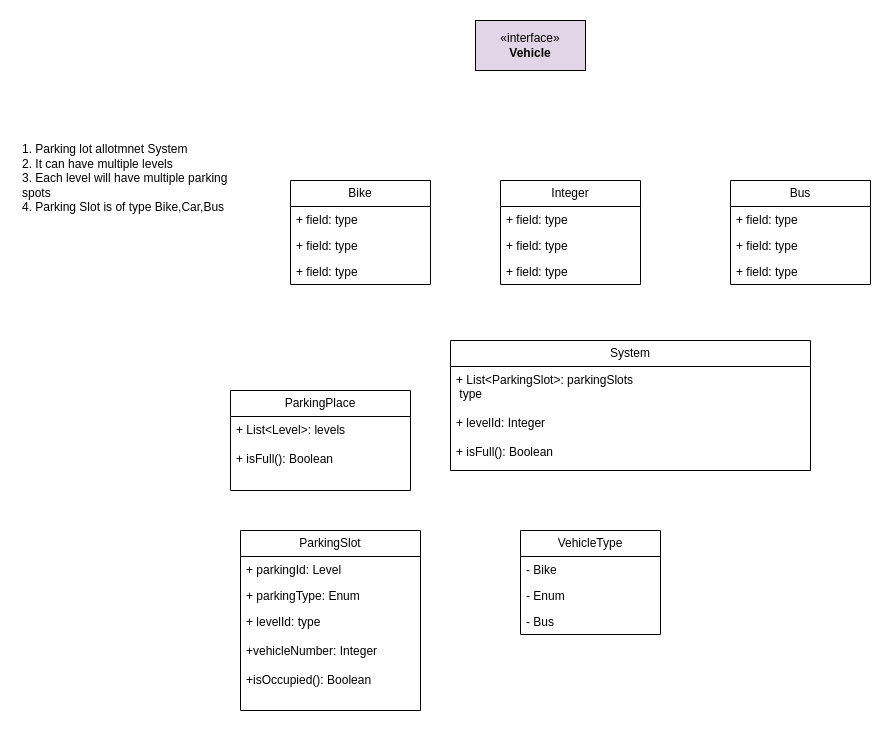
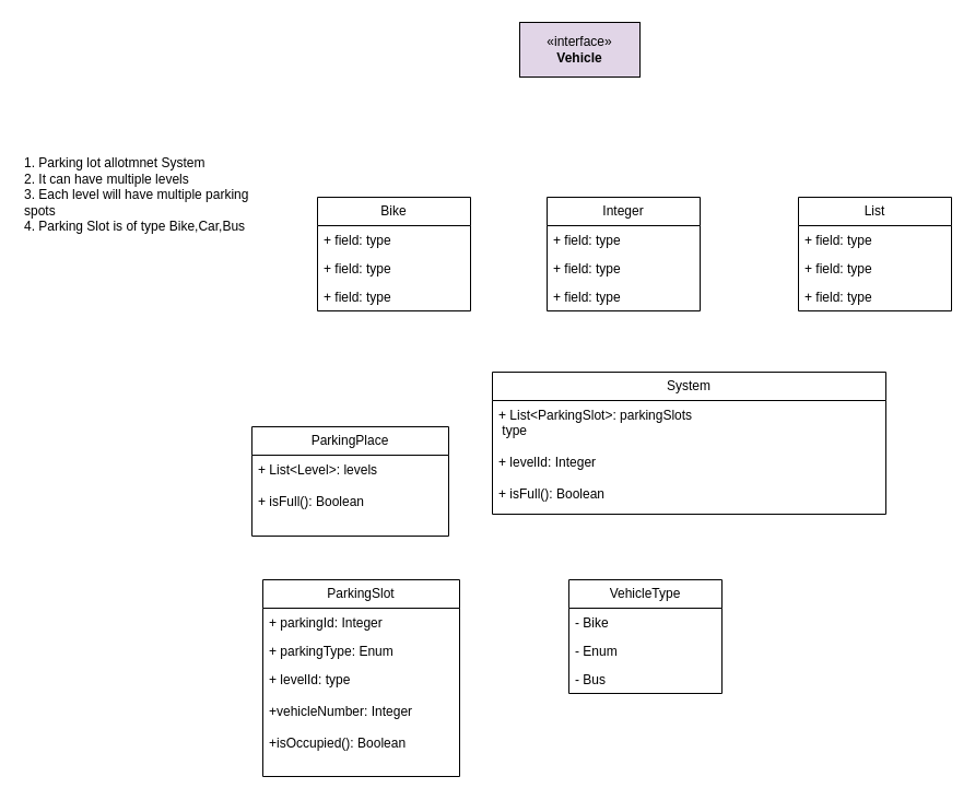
  <mxCell id="0" />
  <mxCell id="1" parent="0" />
  <mxCell id="2" value="Bike" style="swimlane;fontStyle=0;childLayout=stackLayout;horizontal=1;startSize=26;fillColor=none;horizontalStack=0;resizeParent=1;resizeParentMax=0;resizeLast=0;collapsible=1;marginBottom=0;whiteSpace=wrap;html=1;" vertex="1" parent="1"><mxGeometry x="290" y="180" width="140" height="104" as="geometry" /></mxCell>
  <mxCell id="3" value="+ field: type" style="text;strokeColor=none;fillColor=none;align=left;verticalAlign=top;spacingLeft=4;spacingRight=4;overflow=hidden;rotatable=0;points=[[0,0.5],[1,0.5]];portConstraint=eastwest;whiteSpace=wrap;html=1;" vertex="1" parent="2"><mxGeometry y="26" width="140" height="26" as="geometry" /></mxCell>
  <mxCell id="4" value="+ field: type" style="text;strokeColor=none;fillColor=none;align=left;verticalAlign=top;spacingLeft=4;spacingRight=4;overflow=hidden;rotatable=0;points=[[0,0.5],[1,0.5]];portConstraint=eastwest;whiteSpace=wrap;html=1;" vertex="1" parent="2"><mxGeometry y="52" width="140" height="26" as="geometry" /></mxCell>
  <mxCell id="5" value="+ field: type" style="text;strokeColor=none;fillColor=none;align=left;verticalAlign=top;spacingLeft=4;spacingRight=4;overflow=hidden;rotatable=0;points=[[0,0.5],[1,0.5]];portConstraint=eastwest;whiteSpace=wrap;html=1;" vertex="1" parent="2"><mxGeometry y="78" width="140" height="26" as="geometry" /></mxCell>
  <mxCell id="6" value="Integer" style="swimlane;fontStyle=0;childLayout=stackLayout;horizontal=1;startSize=26;fillColor=none;horizontalStack=0;resizeParent=1;resizeParentMax=0;resizeLast=0;collapsible=1;marginBottom=0;whiteSpace=wrap;html=1;" vertex="1" parent="1"><mxGeometry x="500" y="180" width="140" height="104" as="geometry" /></mxCell>
  <mxCell id="7" value="+ field: type" style="text;strokeColor=none;fillColor=none;align=left;verticalAlign=top;spacingLeft=4;spacingRight=4;overflow=hidden;rotatable=0;points=[[0,0.5],[1,0.5]];portConstraint=eastwest;whiteSpace=wrap;html=1;" vertex="1" parent="6"><mxGeometry y="26" width="140" height="26" as="geometry" /></mxCell>
  <mxCell id="8" value="+ field: type" style="text;strokeColor=none;fillColor=none;align=left;verticalAlign=top;spacingLeft=4;spacingRight=4;overflow=hidden;rotatable=0;points=[[0,0.5],[1,0.5]];portConstraint=eastwest;whiteSpace=wrap;html=1;" vertex="1" parent="6"><mxGeometry y="52" width="140" height="26" as="geometry" /></mxCell>
  <mxCell id="9" value="+ field: type" style="text;strokeColor=none;fillColor=none;align=left;verticalAlign=top;spacingLeft=4;spacingRight=4;overflow=hidden;rotatable=0;points=[[0,0.5],[1,0.5]];portConstraint=eastwest;whiteSpace=wrap;html=1;" vertex="1" parent="6"><mxGeometry y="78" width="140" height="26" as="geometry" /></mxCell>
- <mxCell id="10" value="Bus" style="swimlane;fontStyle=0;childLayout=stackLayout;horizontal=1;startSize=26;fillColor=none;horizontalStack=0;resizeParent=1;resizeParentMax=0;resizeLast=0;collapsible=1;marginBottom=0;whiteSpace=wrap;html=1;" vertex="1" parent="1"><mxGeometry x="730" y="180" width="140" height="104" as="geometry" /></mxCell>
+ <mxCell id="10" value="List" style="swimlane;fontStyle=0;childLayout=stackLayout;horizontal=1;startSize=26;fillColor=none;horizontalStack=0;resizeParent=1;resizeParentMax=0;resizeLast=0;collapsible=1;marginBottom=0;whiteSpace=wrap;html=1;" vertex="1" parent="1"><mxGeometry x="730" y="180" width="140" height="104" as="geometry" /></mxCell>
  <mxCell id="11" value="+ field: type" style="text;strokeColor=none;fillColor=none;align=left;verticalAlign=top;spacingLeft=4;spacingRight=4;overflow=hidden;rotatable=0;points=[[0,0.5],[1,0.5]];portConstraint=eastwest;whiteSpace=wrap;html=1;" vertex="1" parent="10"><mxGeometry y="26" width="140" height="26" as="geometry" /></mxCell>
  <mxCell id="12" value="+ field: type" style="text;strokeColor=none;fillColor=none;align=left;verticalAlign=top;spacingLeft=4;spacingRight=4;overflow=hidden;rotatable=0;points=[[0,0.5],[1,0.5]];portConstraint=eastwest;whiteSpace=wrap;html=1;" vertex="1" parent="10"><mxGeometry y="52" width="140" height="26" as="geometry" /></mxCell>
  <mxCell id="13" value="+ field: type" style="text;strokeColor=none;fillColor=none;align=left;verticalAlign=top;spacingLeft=4;spacingRight=4;overflow=hidden;rotatable=0;points=[[0,0.5],[1,0.5]];portConstraint=eastwest;whiteSpace=wrap;html=1;" vertex="1" parent="10"><mxGeometry y="78" width="140" height="26" as="geometry" /></mxCell>
  <mxCell id="14" value="«interface»&lt;br&gt;&lt;b&gt;Vehicle&lt;/b&gt;" style="html=1;whiteSpace=wrap;fillColor=#e1d5e7;" vertex="1" parent="1"><mxGeometry x="475" y="20" width="110" height="50" as="geometry" /></mxCell>
  <mxCell id="15" value="1. Parking lot allotmnet System&lt;div&gt;2. It can have multiple levels&lt;/div&gt;&lt;div&gt;3. Each level will have multiple parking spots&lt;/div&gt;&lt;div&gt;4. Parking Slot is of type Bike,Car,Bus&lt;br&gt;&lt;div&gt;&lt;br&gt;&lt;/div&gt;&lt;/div&gt;" style="text;html=1;align=left;verticalAlign=middle;whiteSpace=wrap;rounded=0;" vertex="1" parent="1"><mxGeometry x="20" y="170" width="220" height="30" as="geometry" /></mxCell>
  <mxCell id="16" value="ParkingPlace" style="swimlane;fontStyle=0;childLayout=stackLayout;horizontal=1;startSize=26;fillColor=none;horizontalStack=0;resizeParent=1;resizeParentMax=0;resizeLast=0;collapsible=1;marginBottom=0;whiteSpace=wrap;html=1;" vertex="1" parent="1"><mxGeometry x="230" y="390" width="180" height="100" as="geometry" /></mxCell>
  <mxCell id="17" value="+ List&amp;lt;Level&amp;gt;: levels&lt;div&gt;&lt;br&gt;&lt;/div&gt;&lt;div&gt;+ isFull(): Boolean&lt;/div&gt;" style="text;strokeColor=none;fillColor=none;align=left;verticalAlign=top;spacingLeft=4;spacingRight=4;overflow=hidden;rotatable=0;points=[[0,0.5],[1,0.5]];portConstraint=eastwest;whiteSpace=wrap;html=1;" vertex="1" parent="16"><mxGeometry y="26" width="180" height="74" as="geometry" /></mxCell>
  <mxCell id="18" value="System" style="swimlane;fontStyle=0;childLayout=stackLayout;horizontal=1;startSize=26;fillColor=none;horizontalStack=0;resizeParent=1;resizeParentMax=0;resizeLast=0;collapsible=1;marginBottom=0;whiteSpace=wrap;html=1;" vertex="1" parent="1"><mxGeometry x="450" y="340" width="360" height="130" as="geometry" /></mxCell>
  <mxCell id="19" value="+ List&amp;lt;ParkingSlot&amp;gt;: parkingSlots&lt;div&gt;&amp;nbsp;type&lt;/div&gt;&lt;div&gt;&lt;br&gt;&lt;/div&gt;&lt;div&gt;+ levelId: Integer&lt;br&gt;&lt;/div&gt;&lt;div&gt;&lt;br&gt;&lt;/div&gt;&lt;div&gt;+ isFull(): Boolean&lt;/div&gt;" style="text;strokeColor=none;fillColor=none;align=left;verticalAlign=top;spacingLeft=4;spacingRight=4;overflow=hidden;rotatable=0;points=[[0,0.5],[1,0.5]];portConstraint=eastwest;whiteSpace=wrap;html=1;" vertex="1" parent="18"><mxGeometry y="26" width="360" height="104" as="geometry" /></mxCell>
  <mxCell id="20" value="ParkingSlot" style="swimlane;fontStyle=0;childLayout=stackLayout;horizontal=1;startSize=26;fillColor=none;horizontalStack=0;resizeParent=1;resizeParentMax=0;resizeLast=0;collapsible=1;marginBottom=0;whiteSpace=wrap;html=1;" vertex="1" parent="1"><mxGeometry x="240" y="530" width="180" height="180" as="geometry" /></mxCell>
- <mxCell id="21" value="+ parkingId: Level" style="text;strokeColor=none;fillColor=none;align=left;verticalAlign=top;spacingLeft=4;spacingRight=4;overflow=hidden;rotatable=0;points=[[0,0.5],[1,0.5]];portConstraint=eastwest;whiteSpace=wrap;html=1;" vertex="1" parent="20"><mxGeometry y="26" width="180" height="26" as="geometry" /></mxCell>
+ <mxCell id="21" value="+ parkingId: Integer" style="text;strokeColor=none;fillColor=none;align=left;verticalAlign=top;spacingLeft=4;spacingRight=4;overflow=hidden;rotatable=0;points=[[0,0.5],[1,0.5]];portConstraint=eastwest;whiteSpace=wrap;html=1;" vertex="1" parent="20"><mxGeometry y="26" width="180" height="26" as="geometry" /></mxCell>
  <mxCell id="22" value="+ parkingType: Enum" style="text;strokeColor=none;fillColor=none;align=left;verticalAlign=top;spacingLeft=4;spacingRight=4;overflow=hidden;rotatable=0;points=[[0,0.5],[1,0.5]];portConstraint=eastwest;whiteSpace=wrap;html=1;" vertex="1" parent="20"><mxGeometry y="52" width="180" height="26" as="geometry" /></mxCell>
  <mxCell id="23" value="+ levelId: type&lt;div&gt;&lt;br&gt;&lt;/div&gt;&lt;div&gt;+vehicleNumber: Integer&lt;br&gt;&lt;div&gt;&lt;br&gt;&lt;/div&gt;&lt;div&gt;+isOccupied(): Boolean&lt;/div&gt;&lt;/div&gt;" style="text;strokeColor=none;fillColor=none;align=left;verticalAlign=top;spacingLeft=4;spacingRight=4;overflow=hidden;rotatable=0;points=[[0,0.5],[1,0.5]];portConstraint=eastwest;whiteSpace=wrap;html=1;" vertex="1" parent="20"><mxGeometry y="78" width="180" height="102" as="geometry" /></mxCell>
  <mxCell id="24" value="VehicleType" style="swimlane;fontStyle=0;childLayout=stackLayout;horizontal=1;startSize=26;fillColor=none;horizontalStack=0;resizeParent=1;resizeParentMax=0;resizeLast=0;collapsible=1;marginBottom=0;whiteSpace=wrap;html=1;" vertex="1" parent="1"><mxGeometry x="520" y="530" width="140" height="104" as="geometry" /></mxCell>
  <mxCell id="25" value="- Bike" style="text;strokeColor=none;fillColor=none;align=left;verticalAlign=top;spacingLeft=4;spacingRight=4;overflow=hidden;rotatable=0;points=[[0,0.5],[1,0.5]];portConstraint=eastwest;whiteSpace=wrap;html=1;" vertex="1" parent="24"><mxGeometry y="26" width="140" height="26" as="geometry" /></mxCell>
  <mxCell id="26" value="- Enum" style="text;strokeColor=none;fillColor=none;align=left;verticalAlign=top;spacingLeft=4;spacingRight=4;overflow=hidden;rotatable=0;points=[[0,0.5],[1,0.5]];portConstraint=eastwest;whiteSpace=wrap;html=1;" vertex="1" parent="24"><mxGeometry y="52" width="140" height="26" as="geometry" /></mxCell>
  <mxCell id="27" value="- Bus" style="text;strokeColor=none;fillColor=none;align=left;verticalAlign=top;spacingLeft=4;spacingRight=4;overflow=hidden;rotatable=0;points=[[0,0.5],[1,0.5]];portConstraint=eastwest;whiteSpace=wrap;html=1;" vertex="1" parent="24"><mxGeometry y="78" width="140" height="26" as="geometry" /></mxCell>
